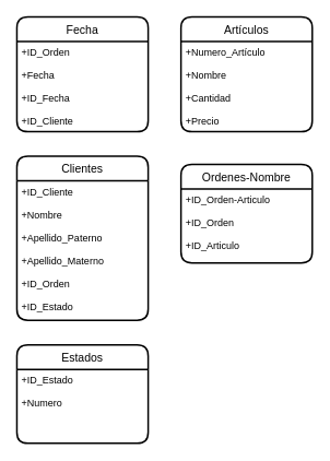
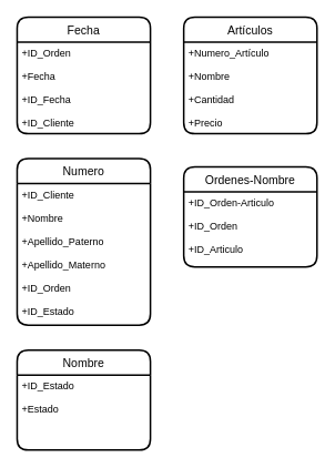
  <mxCell id="0" />
  <mxCell id="1" parent="0" />
  <mxCell id="2" value="Fecha" style="swimlane;childLayout=stackLayout;horizontal=1;startSize=30;horizontalStack=0;rounded=1;fontSize=14;fontStyle=0;strokeWidth=2;resizeParent=0;resizeLast=1;shadow=0;dashed=0;align=center;" parent="1" vertex="1"><mxGeometry x="20" y="20" width="160" height="140" as="geometry" /></mxCell>
  <mxCell id="3" value="+ID_Orden&#10;&#10;+Fecha&#10;&#10;+ID_Fecha&#10;&#10;+ID_Cliente&#10;&#10;" style="align=left;strokeColor=none;fillColor=none;spacingLeft=4;fontSize=12;verticalAlign=top;resizable=0;rotatable=0;part=1;" parent="2" vertex="1"><mxGeometry y="30" width="160" height="110" as="geometry" /></mxCell>
- <mxCell id="4" value="Clientes" style="swimlane;childLayout=stackLayout;horizontal=1;startSize=30;horizontalStack=0;rounded=1;fontSize=14;fontStyle=0;strokeWidth=2;resizeParent=0;resizeLast=1;shadow=0;dashed=0;align=center;" parent="1" vertex="1"><mxGeometry x="20" y="190" width="160" height="200" as="geometry" /></mxCell>
+ <mxCell id="4" value="Numero" style="swimlane;childLayout=stackLayout;horizontal=1;startSize=30;horizontalStack=0;rounded=1;fontSize=14;fontStyle=0;strokeWidth=2;resizeParent=0;resizeLast=1;shadow=0;dashed=0;align=center;" parent="1" vertex="1"><mxGeometry x="20" y="190" width="160" height="200" as="geometry" /></mxCell>
  <mxCell id="5" value="+ID_Cliente&#10;&#10;+Nombre&#10;&#10;+Apellido_Paterno&#10;&#10;+Apellido_Materno&#10;&#10;+ID_Orden&#10;&#10;+ID_Estado&#10;&#10;" style="align=left;strokeColor=none;fillColor=none;spacingLeft=4;fontSize=12;verticalAlign=top;resizable=0;rotatable=0;part=1;" parent="4" vertex="1"><mxGeometry y="30" width="160" height="170" as="geometry" /></mxCell>
  <mxCell id="6" value="Artículos" style="swimlane;childLayout=stackLayout;horizontal=1;startSize=30;horizontalStack=0;rounded=1;fontSize=14;fontStyle=0;strokeWidth=2;resizeParent=0;resizeLast=1;shadow=0;dashed=0;align=center;" parent="1" vertex="1"><mxGeometry x="220" y="20" width="160" height="140" as="geometry" /></mxCell>
  <mxCell id="7" value="+Numero_Artículo&#10;&#10;+Nombre&#10;&#10;+Cantidad&#10;&#10;+Precio&#10;" style="align=left;strokeColor=none;fillColor=none;spacingLeft=4;fontSize=12;verticalAlign=top;resizable=0;rotatable=0;part=1;" parent="6" vertex="1"><mxGeometry y="30" width="160" height="110" as="geometry" /></mxCell>
- <mxCell id="8" value="Estados" style="swimlane;childLayout=stackLayout;horizontal=1;startSize=30;horizontalStack=0;rounded=1;fontSize=14;fontStyle=0;strokeWidth=2;resizeParent=0;resizeLast=1;shadow=0;dashed=0;align=center;" parent="1" vertex="1"><mxGeometry x="20" y="420" width="160" height="120" as="geometry" /></mxCell>
- <mxCell id="9" value="+ID_Estado&#10;&#10;+Numero&#10;" style="align=left;strokeColor=none;fillColor=none;spacingLeft=4;fontSize=12;verticalAlign=top;resizable=0;rotatable=0;part=1;" parent="8" vertex="1"><mxGeometry y="30" width="160" height="90" as="geometry" /></mxCell>
+ <mxCell id="8" value="Nombre" style="swimlane;childLayout=stackLayout;horizontal=1;startSize=30;horizontalStack=0;rounded=1;fontSize=14;fontStyle=0;strokeWidth=2;resizeParent=0;resizeLast=1;shadow=0;dashed=0;align=center;" parent="1" vertex="1"><mxGeometry x="20" y="420" width="160" height="120" as="geometry" /></mxCell>
+ <mxCell id="9" value="+ID_Estado&#10;&#10;+Estado&#10;" style="align=left;strokeColor=none;fillColor=none;spacingLeft=4;fontSize=12;verticalAlign=top;resizable=0;rotatable=0;part=1;" parent="8" vertex="1"><mxGeometry y="30" width="160" height="90" as="geometry" /></mxCell>
  <mxCell id="10" value="Ordenes-Nombre" style="swimlane;childLayout=stackLayout;horizontal=1;startSize=30;horizontalStack=0;rounded=1;fontSize=14;fontStyle=0;strokeWidth=2;resizeParent=0;resizeLast=1;shadow=0;dashed=0;align=center;" parent="1" vertex="1"><mxGeometry x="220" y="200" width="160" height="120" as="geometry" /></mxCell>
  <mxCell id="11" value="+ID_Orden-Articulo&#10;&#10;+ID_Orden&#10;&#10;+ID_Articulo&#10;" style="align=left;strokeColor=none;fillColor=none;spacingLeft=4;fontSize=12;verticalAlign=top;resizable=0;rotatable=0;part=1;" parent="10" vertex="1"><mxGeometry y="30" width="160" height="90" as="geometry" /></mxCell>
